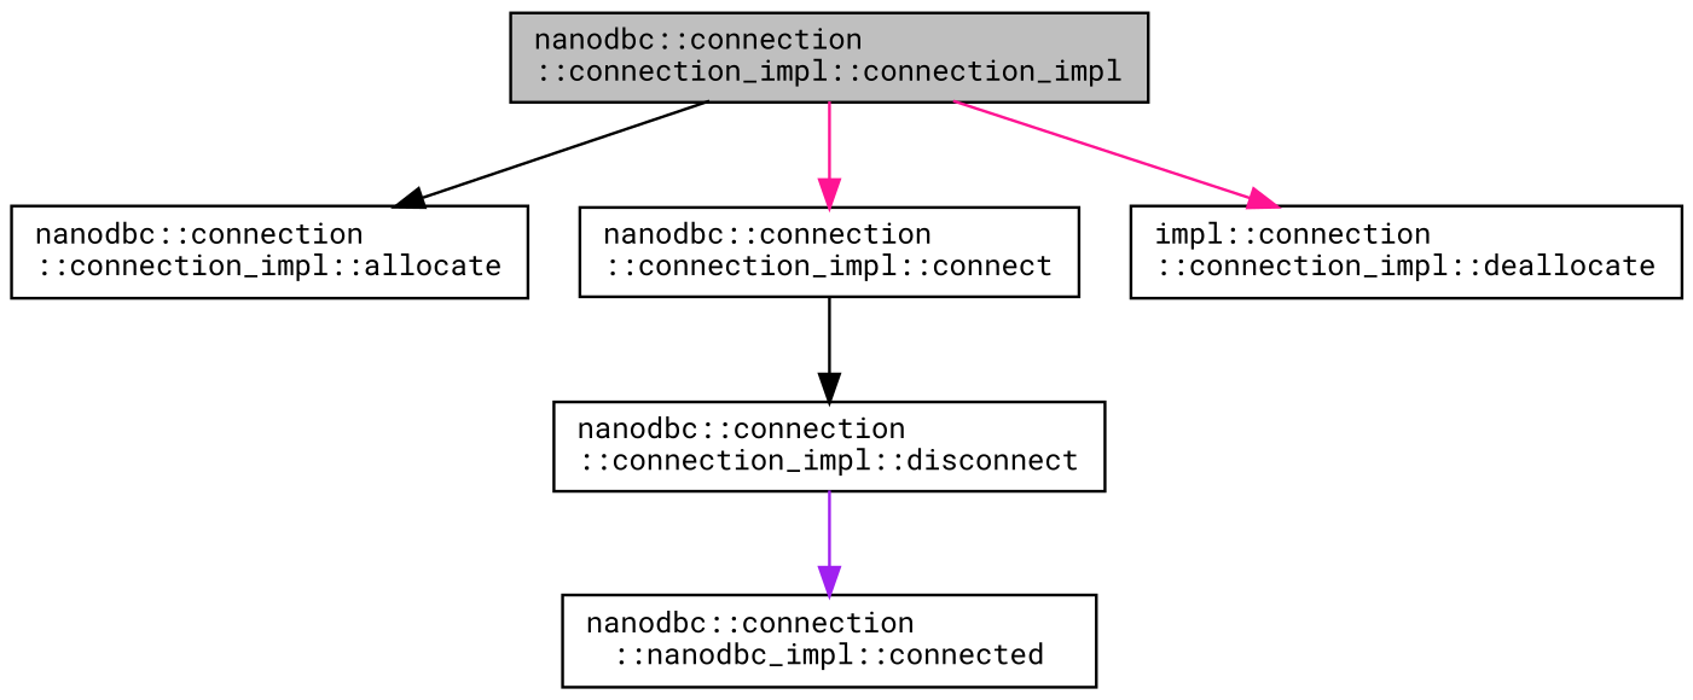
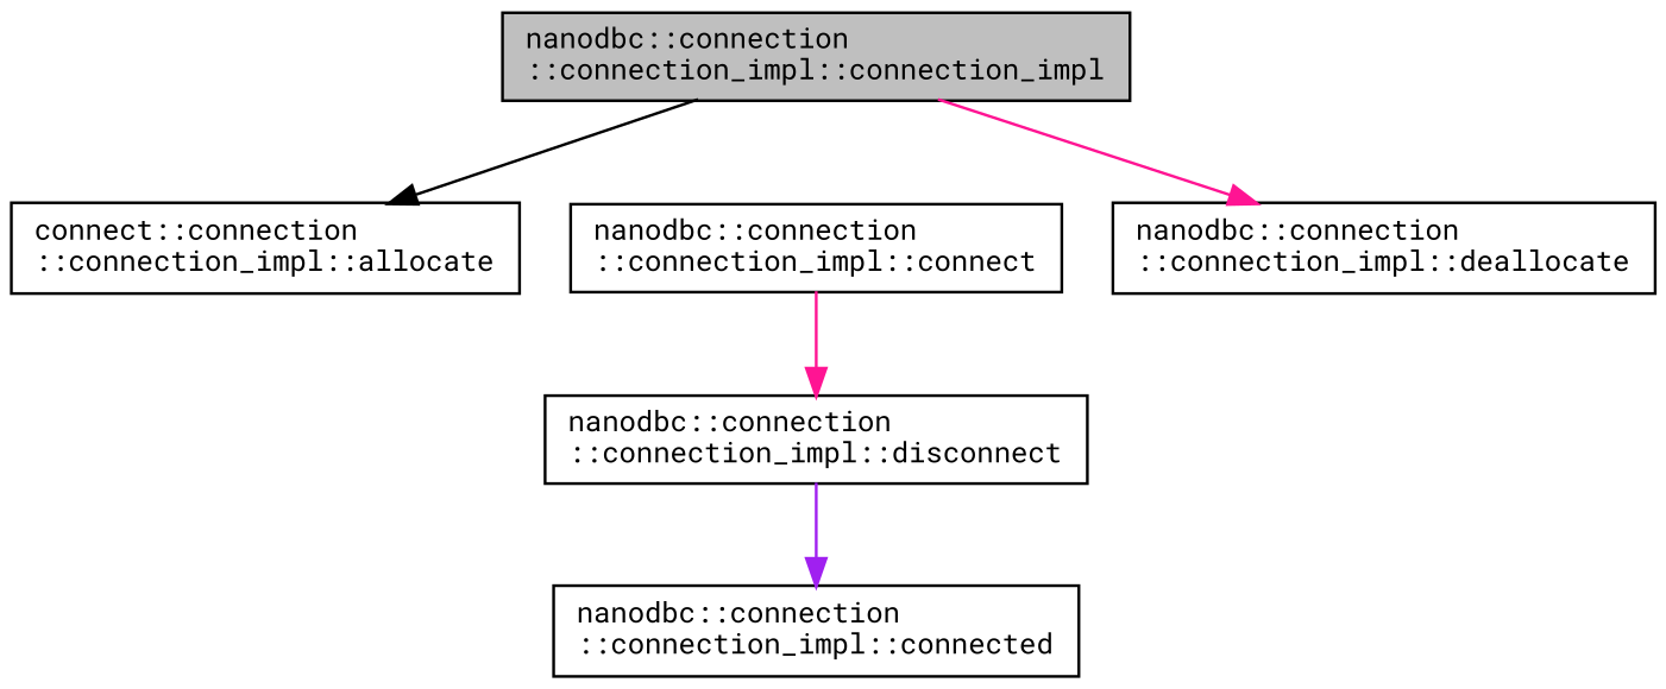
  digraph {
    fontname="Roboto Mono"
    rankdir=TB
    node [color=black fillcolor=white fontname="Roboto Mono" fontsize=10 shape=record style=filled]
    edge [color=black fontname="Roboto Mono" fontsize=10 labelfontname=Helvetica labelfontsize=10 style=solid]
    n1 [fillcolor=grey75 fontcolor=black height=0.2 label="nanodbc::connection\l::connection_impl::connection_impl" width=0.4]
-   n2 [height=0.2 label="nanodbc::connection\l::connection_impl::allocate" width=0.4]
+   n2 [height=0.2 label="connect::connection\l::connection_impl::allocate" width=0.4]
    n3 [height=0.2 label="nanodbc::connection\l::connection_impl::connect" width=0.4]
-   n4 [height=0.2 label="impl::connection\l::connection_impl::deallocate" width=0.4]
+   n4 [height=0.2 label="nanodbc::connection\l::connection_impl::deallocate" width=0.4]
    n5 [height=0.2 label="nanodbc::connection\l::connection_impl::disconnect" width=0.4]
-   n6 [height=0.2 label="nanodbc::connection\l::nanodbc_impl::connected" width=0.4]
+   n6 [height=0.2 label="nanodbc::connection\l::connection_impl::connected" width=0.4]
    n1 -> n2
-   n1 -> n3 [color=deeppink]
    n1 -> n4 [color=deeppink]
-   n3 -> n5
+   n3 -> n5 [color=deeppink]
    n5 -> n6 [color=purple]
  }
